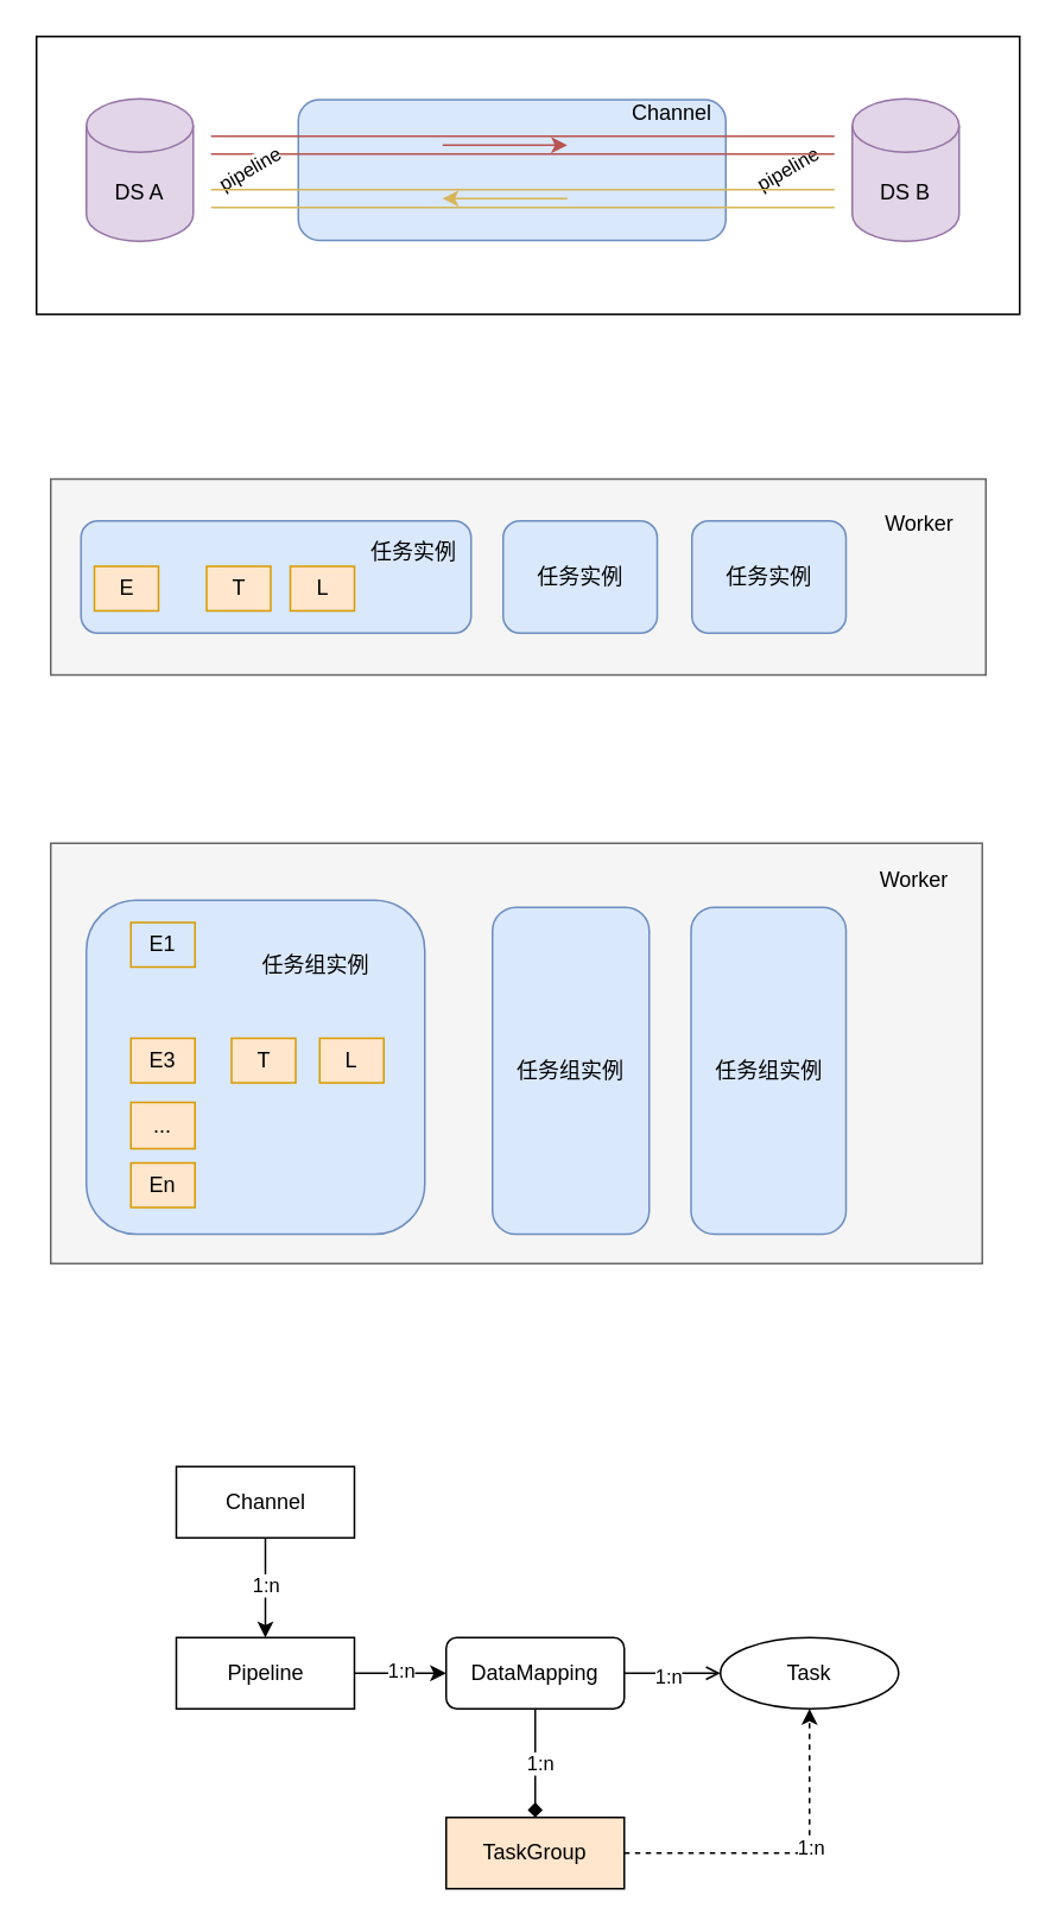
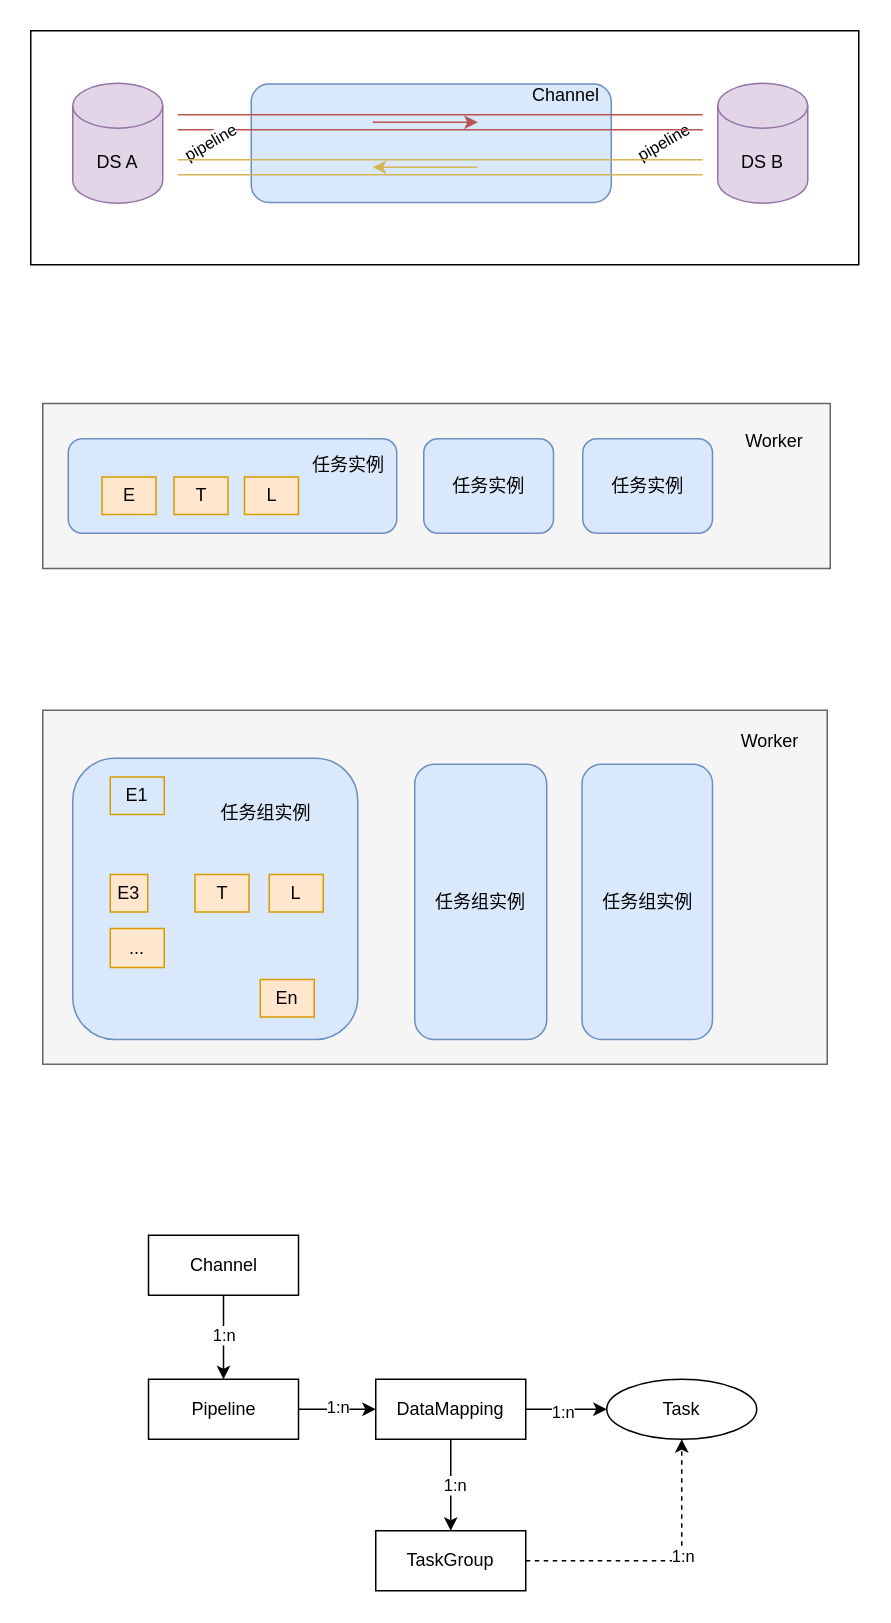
  <mxCell id="0" />
  <mxCell id="1" parent="0" />
  <mxCell id="2" value="" style="rounded=0;whiteSpace=wrap;html=1;" parent="1" vertex="1"><mxGeometry x="20" y="20" width="552" height="156" as="geometry" /></mxCell>
  <mxCell id="3" value="DS A" style="shape=cylinder3;whiteSpace=wrap;html=1;boundedLbl=1;backgroundOutline=1;size=15;fillColor=#e1d5e7;strokeColor=#9673a6;" parent="1" vertex="1"><mxGeometry x="48" y="55" width="60" height="80" as="geometry" /></mxCell>
  <mxCell id="4" value="DS B" style="shape=cylinder3;whiteSpace=wrap;html=1;boundedLbl=1;backgroundOutline=1;size=15;fillColor=#e1d5e7;strokeColor=#9673a6;" parent="1" vertex="1"><mxGeometry x="478" y="55" width="60" height="80" as="geometry" /></mxCell>
  <mxCell id="5" value="" style="rounded=1;whiteSpace=wrap;html=1;fillColor=#dae8fc;strokeColor=#6c8ebf;" parent="1" vertex="1"><mxGeometry x="167" y="55.5" width="240" height="79" as="geometry" /></mxCell>
  <mxCell id="6" value="" style="endArrow=classic;html=1;rounded=0;fillColor=#f8cecc;strokeColor=#b85450;" parent="1" edge="1"><mxGeometry width="50" height="50" relative="1" as="geometry"><mxPoint x="248" y="81" as="sourcePoint" /><mxPoint x="318" y="81" as="targetPoint" /></mxGeometry></mxCell>
  <mxCell id="7" value="" style="endArrow=classic;html=1;rounded=0;fillColor=#fff2cc;strokeColor=#d6b656;" parent="1" edge="1"><mxGeometry width="50" height="50" relative="1" as="geometry"><mxPoint x="318" y="111" as="sourcePoint" /><mxPoint x="248" y="111" as="targetPoint" /></mxGeometry></mxCell>
  <mxCell id="8" value="Channel" style="text;html=1;strokeColor=none;fillColor=none;align=center;verticalAlign=middle;whiteSpace=wrap;rounded=0;" parent="1" vertex="1"><mxGeometry x="347" y="48" width="60" height="30" as="geometry" /></mxCell>
  <mxCell id="9" value="pipeline" style="edgeLabel;html=1;align=center;verticalAlign=middle;resizable=0;points=[];rotation=-30;" parent="1" vertex="1" connectable="0"><mxGeometry x="441.003" y="95" as="geometry" /></mxCell>
  <mxCell id="10" value="" style="shape=link;html=1;rounded=0;width=10;fillColor=#f8cecc;strokeColor=#b85450;" parent="1" edge="1"><mxGeometry width="100" relative="1" as="geometry"><mxPoint x="118" y="81" as="sourcePoint" /><mxPoint x="468" y="81" as="targetPoint" /></mxGeometry></mxCell>
  <mxCell id="11" value="pipeline" style="edgeLabel;html=1;align=center;verticalAlign=middle;resizable=0;points=[];rotation=-30;" parent="10" vertex="1" connectable="0"><mxGeometry x="-0.935" y="4" relative="1" as="geometry"><mxPoint x="10" y="18" as="offset" /></mxGeometry></mxCell>
  <mxCell id="12" value="" style="shape=link;html=1;rounded=0;width=10;fillColor=#fff2cc;strokeColor=#d6b656;" parent="1" edge="1"><mxGeometry width="100" relative="1" as="geometry"><mxPoint x="118" y="111" as="sourcePoint" /><mxPoint x="468" y="111" as="targetPoint" /></mxGeometry></mxCell>
  <mxCell id="13" value="" style="rounded=0;whiteSpace=wrap;html=1;fillColor=#f5f5f5;strokeColor=#666666;fontColor=#333333;" parent="1" vertex="1"><mxGeometry x="28" y="268.5" width="525" height="110" as="geometry" /></mxCell>
  <mxCell id="14" value="" style="rounded=1;whiteSpace=wrap;html=1;fillColor=#dae8fc;strokeColor=#6c8ebf;" parent="1" vertex="1"><mxGeometry x="45" y="292" width="219" height="63" as="geometry" /></mxCell>
- <mxCell id="15" value="E" style="rounded=0;whiteSpace=wrap;html=1;fillColor=#ffe6cc;strokeColor=#d79b00;" parent="1" vertex="1"><mxGeometry x="52.5" y="317.5" width="36" height="25" as="geometry" /></mxCell>
+ <mxCell id="15" value="E" style="rounded=0;whiteSpace=wrap;html=1;fillColor=#ffe6cc;strokeColor=#d79b00;" parent="1" vertex="1"><mxGeometry x="67.5" y="317.5" width="36" height="25" as="geometry" /></mxCell>
  <mxCell id="16" value="T" style="rounded=0;whiteSpace=wrap;html=1;fillColor=#ffe6cc;strokeColor=#d79b00;" parent="1" vertex="1"><mxGeometry x="115.5" y="317.5" width="36" height="25" as="geometry" /></mxCell>
  <mxCell id="17" value="L" style="rounded=0;whiteSpace=wrap;html=1;fillColor=#ffe6cc;strokeColor=#d79b00;" parent="1" vertex="1"><mxGeometry x="162.5" y="317.5" width="36" height="25" as="geometry" /></mxCell>
  <mxCell id="18" value="任务实例" style="text;html=1;strokeColor=none;fillColor=none;align=center;verticalAlign=middle;whiteSpace=wrap;rounded=0;" parent="1" vertex="1"><mxGeometry x="202" y="295" width="60" height="30" as="geometry" /></mxCell>
  <mxCell id="19" value="任务实例" style="rounded=1;whiteSpace=wrap;html=1;fillColor=#dae8fc;strokeColor=#6c8ebf;" parent="1" vertex="1"><mxGeometry x="282" y="292" width="86.5" height="63" as="geometry" /></mxCell>
  <mxCell id="20" value="任务实例" style="rounded=1;whiteSpace=wrap;html=1;fillColor=#dae8fc;strokeColor=#6c8ebf;" parent="1" vertex="1"><mxGeometry x="388" y="292" width="86.5" height="63" as="geometry" /></mxCell>
  <mxCell id="21" value="Worker" style="text;html=1;strokeColor=none;fillColor=none;align=center;verticalAlign=middle;whiteSpace=wrap;rounded=0;" parent="1" vertex="1"><mxGeometry x="486" y="279" width="60" height="30" as="geometry" /></mxCell>
  <mxCell id="22" value="" style="rounded=0;whiteSpace=wrap;html=1;fillColor=#f5f5f5;strokeColor=#666666;fontColor=#333333;" parent="1" vertex="1"><mxGeometry x="28" y="473" width="523" height="236" as="geometry" /></mxCell>
  <mxCell id="23" value="" style="rounded=1;whiteSpace=wrap;html=1;fillColor=#dae8fc;strokeColor=#6c8ebf;" parent="1" vertex="1"><mxGeometry x="48" y="505" width="190" height="187.5" as="geometry" /></mxCell>
  <mxCell id="24" value="T" style="rounded=0;whiteSpace=wrap;html=1;fillColor=#ffe6cc;strokeColor=#d79b00;" parent="1" vertex="1"><mxGeometry x="129.5" y="582.5" width="36" height="25" as="geometry" /></mxCell>
  <mxCell id="25" value="L" style="rounded=0;whiteSpace=wrap;html=1;fillColor=#ffe6cc;strokeColor=#d79b00;" parent="1" vertex="1"><mxGeometry x="179" y="582.5" width="36" height="25" as="geometry" /></mxCell>
  <mxCell id="26" value="任务组实例" style="text;html=1;strokeColor=none;fillColor=none;align=center;verticalAlign=middle;whiteSpace=wrap;rounded=0;" parent="1" vertex="1"><mxGeometry x="142" y="526.5" width="70" height="30" as="geometry" /></mxCell>
  <mxCell id="27" value="任务组实例" style="rounded=1;whiteSpace=wrap;html=1;fillColor=#dae8fc;strokeColor=#6c8ebf;" parent="1" vertex="1"><mxGeometry x="276" y="509" width="88" height="183.5" as="geometry" /></mxCell>
  <mxCell id="28" value="Worker" style="text;html=1;strokeColor=none;fillColor=none;align=center;verticalAlign=middle;whiteSpace=wrap;rounded=0;" parent="1" vertex="1"><mxGeometry x="483" y="479" width="60" height="30" as="geometry" /></mxCell>
  <mxCell id="29" value="..." style="rounded=0;whiteSpace=wrap;html=1;fillColor=#ffe6cc;strokeColor=#d79b00;" parent="1" vertex="1"><mxGeometry x="73" y="618.5" width="36" height="26" as="geometry" /></mxCell>
- <mxCell id="30" value="En" style="rounded=0;whiteSpace=wrap;html=1;fillColor=#ffe6cc;strokeColor=#d79b00;" parent="1" vertex="1"><mxGeometry x="73" y="652.5" width="36" height="25" as="geometry" /></mxCell>
- <mxCell id="31" value="E3" style="rounded=0;whiteSpace=wrap;html=1;fillColor=#ffe6cc;strokeColor=#d79b00;" parent="1" vertex="1"><mxGeometry x="73" y="582.5" width="36" height="25" as="geometry" /></mxCell>
+ <mxCell id="30" value="En" style="rounded=0;whiteSpace=wrap;html=1;fillColor=#ffe6cc;strokeColor=#d79b00;" parent="1" vertex="1"><mxGeometry x="173" y="652.5" width="36" height="25" as="geometry" /></mxCell>
+ <mxCell id="31" value="E3" style="rounded=0;whiteSpace=wrap;html=1;fillColor=#ffe6cc;strokeColor=#d79b00;" parent="1" vertex="1"><mxGeometry x="73" y="582.5" width="25" height="25" as="geometry" /></mxCell>
  <mxCell id="32" value="E1" style="rounded=0;whiteSpace=wrap;html=1;fillColor=#dae8fc;strokeColor=#d79b00;" parent="1" vertex="1"><mxGeometry x="73" y="517.5" width="36" height="25" as="geometry" /></mxCell>
  <mxCell id="33" value="任务组实例" style="rounded=1;whiteSpace=wrap;html=1;fillColor=#dae8fc;strokeColor=#6c8ebf;" parent="1" vertex="1"><mxGeometry x="387.5" y="509" width="87" height="183.5" as="geometry" /></mxCell>
  <mxCell id="34" value="Channel" style="whiteSpace=wrap;html=1;align=center;" vertex="1" parent="1"><mxGeometry x="98.5" y="823" width="100" height="40" as="geometry" /></mxCell>
  <mxCell id="35" value="" style="edgeStyle=orthogonalEdgeStyle;rounded=0;orthogonalLoop=1;jettySize=auto;html=1;endArrow=classic;endFill=1;" edge="1" parent="1" source="39" target="44"><mxGeometry relative="1" as="geometry" /></mxCell>
  <mxCell id="36" value="1:n" style="edgeLabel;html=1;align=center;verticalAlign=middle;resizable=0;points=[];" vertex="1" connectable="0" parent="35"><mxGeometry x="-0.243" relative="1" as="geometry"><mxPoint x="7" y="-2" as="offset" /></mxGeometry></mxCell>
  <mxCell id="37" value="" style="edgeStyle=orthogonalEdgeStyle;rounded=0;orthogonalLoop=1;jettySize=auto;html=1;endArrow=none;endFill=0;startArrow=classic;startFill=1;" edge="1" parent="1" source="39" target="34"><mxGeometry relative="1" as="geometry" /></mxCell>
  <mxCell id="38" value="1:n" style="edgeLabel;html=1;align=center;verticalAlign=middle;resizable=0;points=[];" vertex="1" connectable="0" parent="37"><mxGeometry x="0.395" y="-2" relative="1" as="geometry"><mxPoint x="-2" y="9" as="offset" /></mxGeometry></mxCell>
  <mxCell id="39" value="Pipeline" style="whiteSpace=wrap;html=1;align=center;" vertex="1" parent="1"><mxGeometry x="98.5" y="919" width="100" height="40" as="geometry" /></mxCell>
- <mxCell id="40" value="" style="edgeStyle=orthogonalEdgeStyle;rounded=0;orthogonalLoop=1;jettySize=auto;html=1;endArrow=diamond;endFill=1;" edge="1" parent="1" source="44" target="48"><mxGeometry relative="1" as="geometry" /></mxCell>
+ <mxCell id="40" value="" style="edgeStyle=orthogonalEdgeStyle;rounded=0;orthogonalLoop=1;jettySize=auto;html=1;endArrow=classic;endFill=1;" edge="1" parent="1" source="44" target="48"><mxGeometry relative="1" as="geometry" /></mxCell>
  <mxCell id="41" value="1:n" style="edgeLabel;html=1;align=center;verticalAlign=middle;resizable=0;points=[];" vertex="1" connectable="0" parent="40"><mxGeometry x="-0.016" y="2" relative="1" as="geometry"><mxPoint as="offset" /></mxGeometry></mxCell>
- <mxCell id="42" value="" style="edgeStyle=orthogonalEdgeStyle;rounded=0;orthogonalLoop=1;jettySize=auto;html=1;endArrow=open;endFill=1;" edge="1" parent="1" source="44" target="45"><mxGeometry relative="1" as="geometry" /></mxCell>
+ <mxCell id="42" value="" style="edgeStyle=orthogonalEdgeStyle;rounded=0;orthogonalLoop=1;jettySize=auto;html=1;endArrow=classic;endFill=1;" edge="1" parent="1" source="44" target="45"><mxGeometry relative="1" as="geometry" /></mxCell>
  <mxCell id="43" value="1:n" style="edgeLabel;html=1;align=center;verticalAlign=middle;resizable=0;points=[];" vertex="1" connectable="0" parent="42"><mxGeometry x="-0.111" y="-1" relative="1" as="geometry"><mxPoint as="offset" /></mxGeometry></mxCell>
- <mxCell id="44" value="DataMapping" style="whiteSpace=wrap;html=1;align=center;rounded=1;" vertex="1" parent="1"><mxGeometry x="250" y="919" width="100" height="40" as="geometry" /></mxCell>
+ <mxCell id="44" value="DataMapping" style="whiteSpace=wrap;html=1;align=center;" vertex="1" parent="1"><mxGeometry x="250" y="919" width="100" height="40" as="geometry" /></mxCell>
  <mxCell id="45" value="Task" style="ellipse;whiteSpace=wrap;html=1;align=center;" vertex="1" parent="1"><mxGeometry x="404" y="919" width="100" height="40" as="geometry" /></mxCell>
  <mxCell id="46" style="edgeStyle=orthogonalEdgeStyle;rounded=0;orthogonalLoop=1;jettySize=auto;html=1;exitX=1;exitY=0.5;exitDx=0;exitDy=0;entryX=0.5;entryY=1;entryDx=0;entryDy=0;dashed=1;" edge="1" parent="1" source="48" target="45"><mxGeometry relative="1" as="geometry" /></mxCell>
  <mxCell id="47" value="1:n" style="edgeLabel;html=1;align=center;verticalAlign=middle;resizable=0;points=[];" vertex="1" connectable="0" parent="46"><mxGeometry x="0.168" relative="1" as="geometry"><mxPoint as="offset" /></mxGeometry></mxCell>
- <mxCell id="48" value="TaskGroup" style="whiteSpace=wrap;html=1;align=center;fillColor=#ffe6cc;" vertex="1" parent="1"><mxGeometry x="250" y="1020" width="100" height="40" as="geometry" /></mxCell>
+ <mxCell id="48" value="TaskGroup" style="whiteSpace=wrap;html=1;align=center;" vertex="1" parent="1"><mxGeometry x="250" y="1020" width="100" height="40" as="geometry" /></mxCell>
